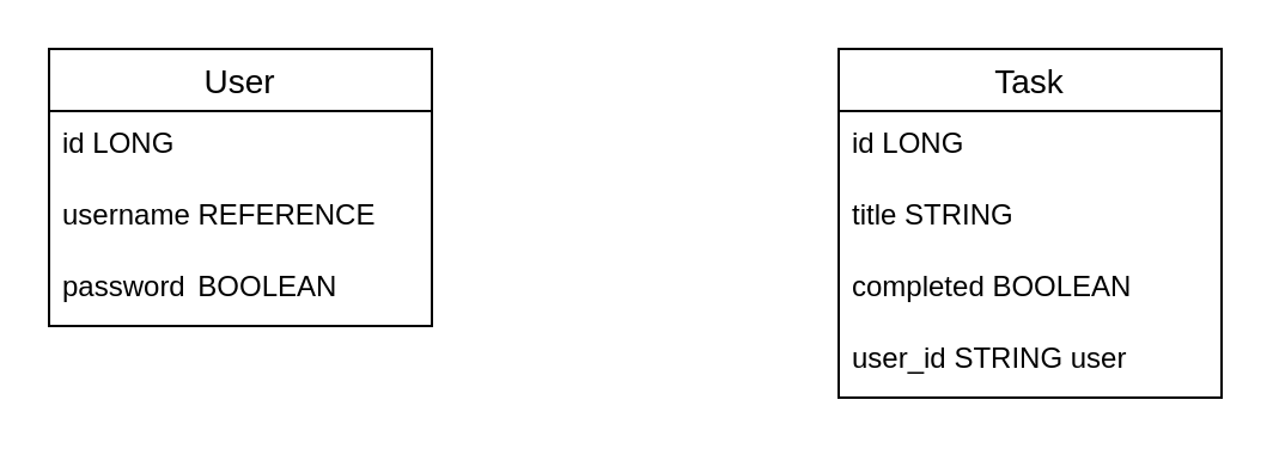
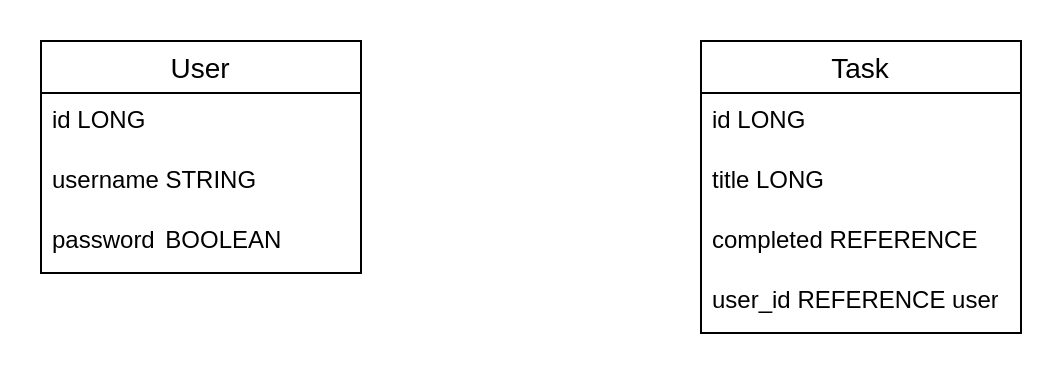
  <mxCell id="0" />
  <mxCell id="1" parent="0" />
  <mxCell id="2" value="User" style="swimlane;fontStyle=0;childLayout=stackLayout;horizontal=1;startSize=26;horizontalStack=0;resizeParent=1;resizeParentMax=0;resizeLast=0;collapsible=1;marginBottom=0;align=center;fontSize=14;" vertex="1" parent="1"><mxGeometry x="20" y="20" width="160" height="116" as="geometry" /></mxCell>
  <mxCell id="3" value="id LONG" style="text;strokeColor=none;fillColor=none;spacingLeft=4;spacingRight=4;overflow=hidden;rotatable=0;points=[[0,0.5],[1,0.5]];portConstraint=eastwest;fontSize=12;whiteSpace=wrap;html=1;" vertex="1" parent="2"><mxGeometry y="26" width="160" height="30" as="geometry" /></mxCell>
- <mxCell id="4" value="username REFERENCE" style="text;strokeColor=none;fillColor=none;spacingLeft=4;spacingRight=4;overflow=hidden;rotatable=0;points=[[0,0.5],[1,0.5]];portConstraint=eastwest;fontSize=12;whiteSpace=wrap;html=1;" vertex="1" parent="2"><mxGeometry y="56" width="160" height="30" as="geometry" /></mxCell>
+ <mxCell id="4" value="username STRING" style="text;strokeColor=none;fillColor=none;spacingLeft=4;spacingRight=4;overflow=hidden;rotatable=0;points=[[0,0.5],[1,0.5]];portConstraint=eastwest;fontSize=12;whiteSpace=wrap;html=1;" vertex="1" parent="2"><mxGeometry y="56" width="160" height="30" as="geometry" /></mxCell>
  <mxCell id="5" value="password&lt;span style=&quot;white-space: pre;&quot;&gt;&#09;&lt;/span&gt;&amp;nbsp;BOOLEAN" style="text;strokeColor=none;fillColor=none;spacingLeft=4;spacingRight=4;overflow=hidden;rotatable=0;points=[[0,0.5],[1,0.5]];portConstraint=eastwest;fontSize=12;whiteSpace=wrap;html=1;" vertex="1" parent="2"><mxGeometry y="86" width="160" height="30" as="geometry" /></mxCell>
  <mxCell id="6" value="Task" style="swimlane;fontStyle=0;childLayout=stackLayout;horizontal=1;startSize=26;horizontalStack=0;resizeParent=1;resizeParentMax=0;resizeLast=0;collapsible=1;marginBottom=0;align=center;fontSize=14;" vertex="1" parent="1"><mxGeometry x="350" y="20" width="160" height="146" as="geometry" /></mxCell>
  <mxCell id="7" value="id LONG" style="text;strokeColor=none;fillColor=none;spacingLeft=4;spacingRight=4;overflow=hidden;rotatable=0;points=[[0,0.5],[1,0.5]];portConstraint=eastwest;fontSize=12;whiteSpace=wrap;html=1;" vertex="1" parent="6"><mxGeometry y="26" width="160" height="30" as="geometry" /></mxCell>
- <mxCell id="8" value="title STRING" style="text;strokeColor=none;fillColor=none;spacingLeft=4;spacingRight=4;overflow=hidden;rotatable=0;points=[[0,0.5],[1,0.5]];portConstraint=eastwest;fontSize=12;whiteSpace=wrap;html=1;" vertex="1" parent="6"><mxGeometry y="56" width="160" height="30" as="geometry" /></mxCell>
- <mxCell id="9" value="completed BOOLEAN" style="text;strokeColor=none;fillColor=none;spacingLeft=4;spacingRight=4;overflow=hidden;rotatable=0;points=[[0,0.5],[1,0.5]];portConstraint=eastwest;fontSize=12;whiteSpace=wrap;html=1;" vertex="1" parent="6"><mxGeometry y="86" width="160" height="30" as="geometry" /></mxCell>
- <mxCell id="10" value="user_id STRING user" style="text;strokeColor=none;fillColor=none;spacingLeft=4;spacingRight=4;overflow=hidden;rotatable=0;points=[[0,0.5],[1,0.5]];portConstraint=eastwest;fontSize=12;whiteSpace=wrap;html=1;" vertex="1" parent="6"><mxGeometry y="116" width="160" height="30" as="geometry" /></mxCell>
+ <mxCell id="8" value="title LONG" style="text;strokeColor=none;fillColor=none;spacingLeft=4;spacingRight=4;overflow=hidden;rotatable=0;points=[[0,0.5],[1,0.5]];portConstraint=eastwest;fontSize=12;whiteSpace=wrap;html=1;" vertex="1" parent="6"><mxGeometry y="56" width="160" height="30" as="geometry" /></mxCell>
+ <mxCell id="9" value="completed REFERENCE" style="text;strokeColor=none;fillColor=none;spacingLeft=4;spacingRight=4;overflow=hidden;rotatable=0;points=[[0,0.5],[1,0.5]];portConstraint=eastwest;fontSize=12;whiteSpace=wrap;html=1;" vertex="1" parent="6"><mxGeometry y="86" width="160" height="30" as="geometry" /></mxCell>
+ <mxCell id="10" value="user_id REFERENCE user" style="text;strokeColor=none;fillColor=none;spacingLeft=4;spacingRight=4;overflow=hidden;rotatable=0;points=[[0,0.5],[1,0.5]];portConstraint=eastwest;fontSize=12;whiteSpace=wrap;html=1;" vertex="1" parent="6"><mxGeometry y="116" width="160" height="30" as="geometry" /></mxCell>
